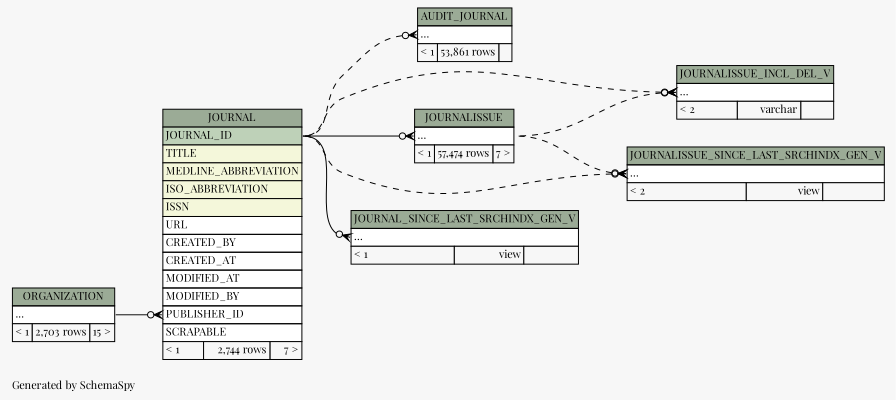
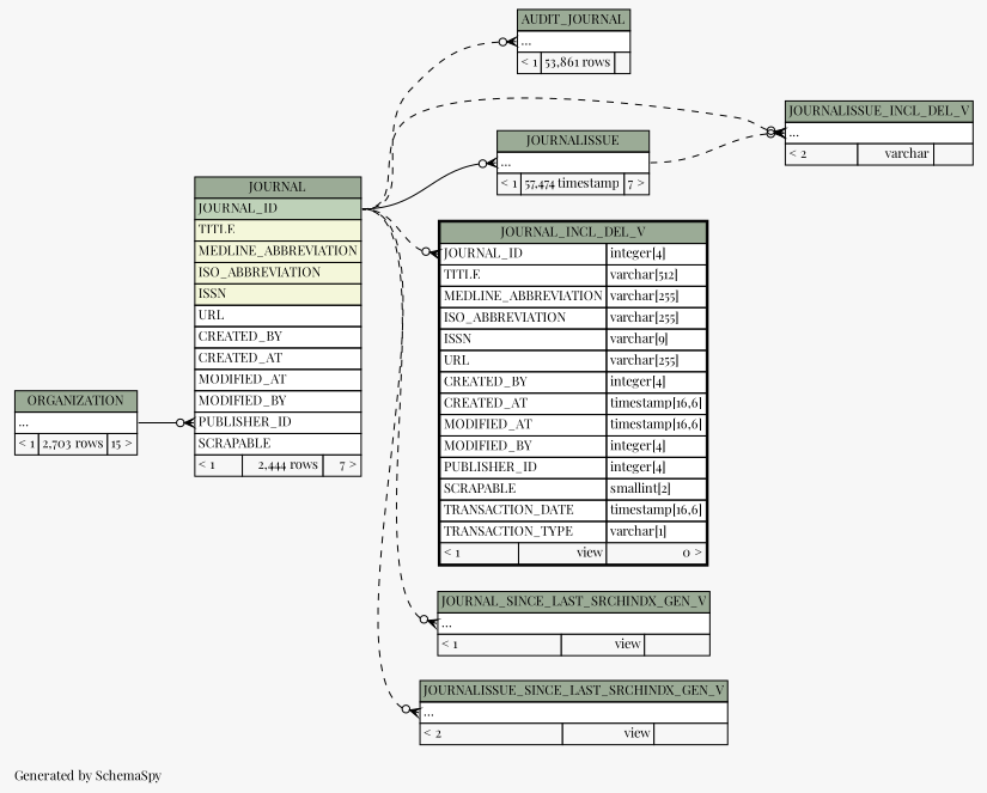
  digraph {
    bgcolor="#f7f7f7"
    fontname="Playfair Display"
    fontsize=11
    label="\nGenerated by SchemaSpy"
    labeljust=l
    nodesep=0.18
    rankdir=RL
    ranksep=0.46
    node [fontname="Playfair Display" fontsize=11 shape=plaintext]
    edge [arrowhead=none arrowsize=0.8 arrowtail=crowodot dir=back fontname="Playfair Display" headport="JOURNAL_ID:e" style=dashed tailport="elipses:w"]
    n1 [label=<     <TABLE BORDER="0" CELLBORDER="1" CELLSPACING="0" BGCOLOR="#ffffff">       <TR><TD COLSPAN="3" BGCOLOR="#9bab96" ALIGN="CENTER">AUDIT_JOURNAL</TD></TR>       <TR><TD PORT="elipses" COLSPAN="3" ALIGN="LEFT">...</TD></TR>       <TR><TD ALIGN="LEFT" BGCOLOR="#f7f7f7">&lt; 1</TD><TD ALIGN="RIGHT" BGCOLOR="#f7f7f7">53,861 rows</TD><TD ALIGN="RIGHT" BGCOLOR="#f7f7f7">  </TD></TR>     </TABLE>>]
-   n2 [label=<     <TABLE BORDER="0" CELLBORDER="1" CELLSPACING="0" BGCOLOR="#ffffff">       <TR><TD COLSPAN="3" BGCOLOR="#9bab96" ALIGN="CENTER">JOURNAL</TD></TR>       <TR><TD PORT="JOURNAL_ID" COLSPAN="3" BGCOLOR="#bed1b8" ALIGN="LEFT">JOURNAL_ID</TD></TR>       <TR><TD PORT="TITLE" COLSPAN="3" BGCOLOR="#f4f7da" ALIGN="LEFT">TITLE</TD></TR>       <TR><TD PORT="MEDLINE_ABBREVIATION" COLSPAN="3" BGCOLOR="#f4f7da" ALIGN="LEFT">MEDLINE_ABBREVIATION</TD></TR>       <TR><TD PORT="ISO_ABBREVIATION" COLSPAN="3" BGCOLOR="#f4f7da" ALIGN="LEFT">ISO_ABBREVIATION</TD></TR>       <TR><TD PORT="ISSN" COLSPAN="3" BGCOLOR="#f4f7da" ALIGN="LEFT">ISSN</TD></TR>       <TR><TD PORT="URL" COLSPAN="3" ALIGN="LEFT">URL</TD></TR>       <TR><TD PORT="CREATED_BY" COLSPAN="3" ALIGN="LEFT">CREATED_BY</TD></TR>       <TR><TD PORT="CREATED_AT" COLSPAN="3" ALIGN="LEFT">CREATED_AT</TD></TR>       <TR><TD PORT="MODIFIED_AT" COLSPAN="3" ALIGN="LEFT">MODIFIED_AT</TD></TR>       <TR><TD PORT="MODIFIED_BY" COLSPAN="3" ALIGN="LEFT">MODIFIED_BY</TD></TR>       <TR><TD PORT="PUBLISHER_ID" COLSPAN="3" ALIGN="LEFT">PUBLISHER_ID</TD></TR>       <TR><TD PORT="SCRAPABLE" COLSPAN="3" ALIGN="LEFT">SCRAPABLE</TD></TR>       <TR><TD ALIGN="LEFT" BGCOLOR="#f7f7f7">&lt; 1</TD><TD ALIGN="RIGHT" BGCOLOR="#f7f7f7">2,744 rows</TD><TD ALIGN="RIGHT" BGCOLOR="#f7f7f7">7 &gt;</TD></TR>     </TABLE>>]
+   n2 [label=<     <TABLE BORDER="0" CELLBORDER="1" CELLSPACING="0" BGCOLOR="#ffffff">       <TR><TD COLSPAN="3" BGCOLOR="#9bab96" ALIGN="CENTER">JOURNAL</TD></TR>       <TR><TD PORT="JOURNAL_ID" COLSPAN="3" BGCOLOR="#bed1b8" ALIGN="LEFT">JOURNAL_ID</TD></TR>       <TR><TD PORT="TITLE" COLSPAN="3" BGCOLOR="#f4f7da" ALIGN="LEFT">TITLE</TD></TR>       <TR><TD PORT="MEDLINE_ABBREVIATION" COLSPAN="3" BGCOLOR="#f4f7da" ALIGN="LEFT">MEDLINE_ABBREVIATION</TD></TR>       <TR><TD PORT="ISO_ABBREVIATION" COLSPAN="3" BGCOLOR="#f4f7da" ALIGN="LEFT">ISO_ABBREVIATION</TD></TR>       <TR><TD PORT="ISSN" COLSPAN="3" BGCOLOR="#f4f7da" ALIGN="LEFT">ISSN</TD></TR>       <TR><TD PORT="URL" COLSPAN="3" ALIGN="LEFT">URL</TD></TR>       <TR><TD PORT="CREATED_BY" COLSPAN="3" ALIGN="LEFT">CREATED_BY</TD></TR>       <TR><TD PORT="CREATED_AT" COLSPAN="3" ALIGN="LEFT">CREATED_AT</TD></TR>       <TR><TD PORT="MODIFIED_AT" COLSPAN="3" ALIGN="LEFT">MODIFIED_AT</TD></TR>       <TR><TD PORT="MODIFIED_BY" COLSPAN="3" ALIGN="LEFT">MODIFIED_BY</TD></TR>       <TR><TD PORT="PUBLISHER_ID" COLSPAN="3" ALIGN="LEFT">PUBLISHER_ID</TD></TR>       <TR><TD PORT="SCRAPABLE" COLSPAN="3" ALIGN="LEFT">SCRAPABLE</TD></TR>       <TR><TD ALIGN="LEFT" BGCOLOR="#f7f7f7">&lt; 1</TD><TD ALIGN="RIGHT" BGCOLOR="#f7f7f7">2,444 rows</TD><TD ALIGN="RIGHT" BGCOLOR="#f7f7f7">7 &gt;</TD></TR>     </TABLE>>]
    n3 [label=<     <TABLE BORDER="0" CELLBORDER="1" CELLSPACING="0" BGCOLOR="#ffffff">       <TR><TD COLSPAN="3" BGCOLOR="#9bab96" ALIGN="CENTER">ORGANIZATION</TD></TR>       <TR><TD PORT="elipses" COLSPAN="3" ALIGN="LEFT">...</TD></TR>       <TR><TD ALIGN="LEFT" BGCOLOR="#f7f7f7">&lt; 1</TD><TD ALIGN="RIGHT" BGCOLOR="#f7f7f7">2,703 rows</TD><TD ALIGN="RIGHT" BGCOLOR="#f7f7f7">15 &gt;</TD></TR>     </TABLE>>]
-   n4 [label=<     <TABLE BORDER="0" CELLBORDER="1" CELLSPACING="0" BGCOLOR="#ffffff">       <TR><TD COLSPAN="3" BGCOLOR="#9bab96" ALIGN="CENTER">JOURNALISSUE</TD></TR>       <TR><TD PORT="elipses" COLSPAN="3" ALIGN="LEFT">...</TD></TR>       <TR><TD ALIGN="LEFT" BGCOLOR="#f7f7f7">&lt; 1</TD><TD ALIGN="RIGHT" BGCOLOR="#f7f7f7">57,474 rows</TD><TD ALIGN="RIGHT" BGCOLOR="#f7f7f7">7 &gt;</TD></TR>     </TABLE>>]
+   n4 [label=<     <TABLE BORDER="0" CELLBORDER="1" CELLSPACING="0" BGCOLOR="#ffffff">       <TR><TD COLSPAN="3" BGCOLOR="#9bab96" ALIGN="CENTER">JOURNALISSUE</TD></TR>       <TR><TD PORT="elipses" COLSPAN="3" ALIGN="LEFT">...</TD></TR>       <TR><TD ALIGN="LEFT" BGCOLOR="#f7f7f7">&lt; 1</TD><TD ALIGN="RIGHT" BGCOLOR="#f7f7f7">57,474 timestamp</TD><TD ALIGN="RIGHT" BGCOLOR="#f7f7f7">7 &gt;</TD></TR>     </TABLE>>]
+   n5 [label=<     <TABLE BORDER="2" CELLBORDER="1" CELLSPACING="0" BGCOLOR="#ffffff">       <TR><TD COLSPAN="3" BGCOLOR="#9bab96" ALIGN="CENTER">JOURNAL_INCL_DEL_V</TD></TR>       <TR><TD PORT="JOURNAL_ID" COLSPAN="2" ALIGN="LEFT">JOURNAL_ID</TD><TD PORT="JOURNAL_ID.type" ALIGN="LEFT">integer[4]</TD></TR>       <TR><TD PORT="TITLE" COLSPAN="2" ALIGN="LEFT">TITLE</TD><TD PORT="TITLE.type" ALIGN="LEFT">varchar[512]</TD></TR>       <TR><TD PORT="MEDLINE_ABBREVIATION" COLSPAN="2" ALIGN="LEFT">MEDLINE_ABBREVIATION</TD><TD PORT="MEDLINE_ABBREVIATION.type" ALIGN="LEFT">varchar[255]</TD></TR>       <TR><TD PORT="ISO_ABBREVIATION" COLSPAN="2" ALIGN="LEFT">ISO_ABBREVIATION</TD><TD PORT="ISO_ABBREVIATION.type" ALIGN="LEFT">varchar[255]</TD></TR>       <TR><TD PORT="ISSN" COLSPAN="2" ALIGN="LEFT">ISSN</TD><TD PORT="ISSN.type" ALIGN="LEFT">varchar[9]</TD></TR>       <TR><TD PORT="URL" COLSPAN="2" ALIGN="LEFT">URL</TD><TD PORT="URL.type" ALIGN="LEFT">varchar[255]</TD></TR>       <TR><TD PORT="CREATED_BY" COLSPAN="2" ALIGN="LEFT">CREATED_BY</TD><TD PORT="CREATED_BY.type" ALIGN="LEFT">integer[4]</TD></TR>       <TR><TD PORT="CREATED_AT" COLSPAN="2" ALIGN="LEFT">CREATED_AT</TD><TD PORT="CREATED_AT.type" ALIGN="LEFT">timestamp[16,6]</TD></TR>       <TR><TD PORT="MODIFIED_AT" COLSPAN="2" ALIGN="LEFT">MODIFIED_AT</TD><TD PORT="MODIFIED_AT.type" ALIGN="LEFT">timestamp[16,6]</TD></TR>       <TR><TD PORT="MODIFIED_BY" COLSPAN="2" ALIGN="LEFT">MODIFIED_BY</TD><TD PORT="MODIFIED_BY.type" ALIGN="LEFT">integer[4]</TD></TR>       <TR><TD PORT="PUBLISHER_ID" COLSPAN="2" ALIGN="LEFT">PUBLISHER_ID</TD><TD PORT="PUBLISHER_ID.type" ALIGN="LEFT">integer[4]</TD></TR>       <TR><TD PORT="SCRAPABLE" COLSPAN="2" ALIGN="LEFT">SCRAPABLE</TD><TD PORT="SCRAPABLE.type" ALIGN="LEFT">smallint[2]</TD></TR>       <TR><TD PORT="TRANSACTION_DATE" COLSPAN="2" ALIGN="LEFT">TRANSACTION_DATE</TD><TD PORT="TRANSACTION_DATE.type" ALIGN="LEFT">timestamp[16,6]</TD></TR>       <TR><TD PORT="TRANSACTION_TYPE" COLSPAN="2" ALIGN="LEFT">TRANSACTION_TYPE</TD><TD PORT="TRANSACTION_TYPE.type" ALIGN="LEFT">varchar[1]</TD></TR>       <TR><TD ALIGN="LEFT" BGCOLOR="#f7f7f7">&lt; 1</TD><TD ALIGN="RIGHT" BGCOLOR="#f7f7f7">view</TD><TD ALIGN="RIGHT" BGCOLOR="#f7f7f7">0 &gt;</TD></TR>     </TABLE>>]
    n6 [label=<     <TABLE BORDER="0" CELLBORDER="1" CELLSPACING="0" BGCOLOR="#ffffff">       <TR><TD COLSPAN="3" BGCOLOR="#9bab96" ALIGN="CENTER">JOURNAL_SINCE_LAST_SRCHINDX_GEN_V</TD></TR>       <TR><TD PORT="elipses" COLSPAN="3" ALIGN="LEFT">...</TD></TR>       <TR><TD ALIGN="LEFT" BGCOLOR="#f7f7f7">&lt; 1</TD><TD ALIGN="RIGHT" BGCOLOR="#f7f7f7">view</TD><TD ALIGN="RIGHT" BGCOLOR="#f7f7f7">  </TD></TR>     </TABLE>>]
    n7 [label=<     <TABLE BORDER="0" CELLBORDER="1" CELLSPACING="0" BGCOLOR="#ffffff">       <TR><TD COLSPAN="3" BGCOLOR="#9bab96" ALIGN="CENTER">JOURNALISSUE_INCL_DEL_V</TD></TR>       <TR><TD PORT="elipses" COLSPAN="3" ALIGN="LEFT">...</TD></TR>       <TR><TD ALIGN="LEFT" BGCOLOR="#f7f7f7">&lt; 2</TD><TD ALIGN="RIGHT" BGCOLOR="#f7f7f7">varchar</TD><TD ALIGN="RIGHT" BGCOLOR="#f7f7f7">  </TD></TR>     </TABLE>>]
    n8 [label=<     <TABLE BORDER="0" CELLBORDER="1" CELLSPACING="0" BGCOLOR="#ffffff">       <TR><TD COLSPAN="3" BGCOLOR="#9bab96" ALIGN="CENTER">JOURNALISSUE_SINCE_LAST_SRCHINDX_GEN_V</TD></TR>       <TR><TD PORT="elipses" COLSPAN="3" ALIGN="LEFT">...</TD></TR>       <TR><TD ALIGN="LEFT" BGCOLOR="#f7f7f7">&lt; 2</TD><TD ALIGN="RIGHT" BGCOLOR="#f7f7f7">view</TD><TD ALIGN="RIGHT" BGCOLOR="#f7f7f7">  </TD></TR>     </TABLE>>]
    n1 -> n2
    n2 -> n3 [headport="elipses:e" tailport="PUBLISHER_ID:w" style=""]
    n4 -> n2 [style=""]
-   n6 -> n2 [style=solid]
+   n5 -> n2 [tailport="JOURNAL_ID:w"]
+   n6 -> n2
    n7 -> n2
    n7 -> n4 [headport="elipses:e"]
    n8 -> n2
-   n8 -> n4 [headport="elipses:e"]
  }
